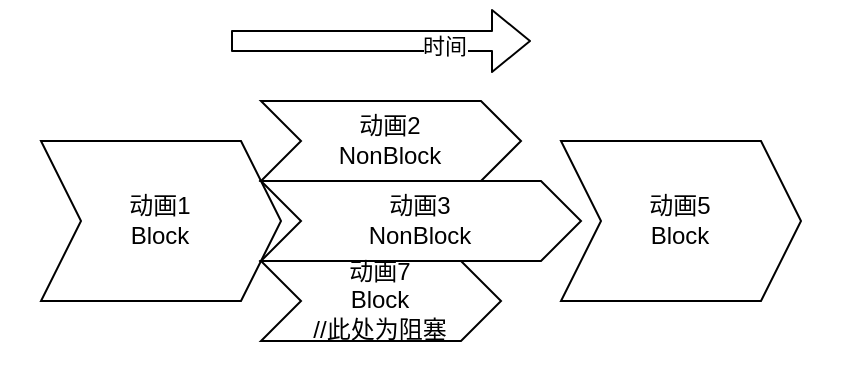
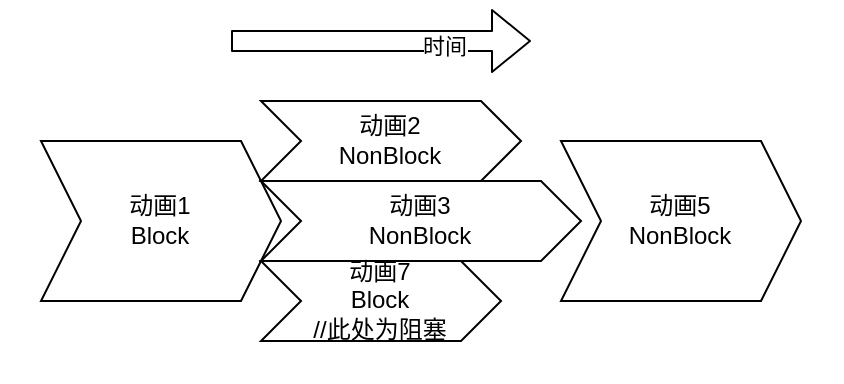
  <mxCell id="0" />
  <mxCell id="1" parent="0" />
  <mxCell id="2" value="动画1&lt;br&gt;Block" style="shape=step;perimeter=stepPerimeter;whiteSpace=wrap;html=1;fixedSize=1;" vertex="1" parent="1"><mxGeometry x="20" y="70" width="120" height="80" as="geometry" /></mxCell>
  <mxCell id="3" value="动画3&lt;br&gt;NonBlock" style="shape=step;perimeter=stepPerimeter;whiteSpace=wrap;html=1;fixedSize=1;" vertex="1" parent="1"><mxGeometry x="130" y="90" width="160" height="40" as="geometry" /></mxCell>
  <mxCell id="4" value="动画2&lt;br&gt;NonBlock" style="shape=step;perimeter=stepPerimeter;whiteSpace=wrap;html=1;fixedSize=1;" vertex="1" parent="1"><mxGeometry x="130" y="50" width="130" height="40" as="geometry" /></mxCell>
  <mxCell id="5" value="动画7&lt;br&gt;Block&lt;br&gt;//此处为阻塞" style="shape=step;perimeter=stepPerimeter;whiteSpace=wrap;html=1;fixedSize=1;" vertex="1" parent="1"><mxGeometry x="130" y="130" width="120" height="40" as="geometry" /></mxCell>
- <mxCell id="6" value="动画5&lt;br&gt;Block" style="shape=step;perimeter=stepPerimeter;whiteSpace=wrap;html=1;fixedSize=1;" vertex="1" parent="1"><mxGeometry x="280" y="70" width="120" height="80" as="geometry" /></mxCell>
+ <mxCell id="6" value="动画5&lt;br&gt;NonBlock" style="shape=step;perimeter=stepPerimeter;whiteSpace=wrap;html=1;fixedSize=1;" vertex="1" parent="1"><mxGeometry x="280" y="70" width="120" height="80" as="geometry" /></mxCell>
  <mxCell id="7" value="" style="shape=flexArrow;endArrow=classic;html=1;" edge="1" parent="1"><mxGeometry width="50" height="50" relative="1" as="geometry"><mxPoint x="115" y="20" as="sourcePoint" /><mxPoint x="265" y="20" as="targetPoint" /></mxGeometry></mxCell>
  <mxCell id="8" value="时间" style="edgeLabel;html=1;align=center;verticalAlign=middle;resizable=0;points=[];" vertex="1" connectable="0" parent="7"><mxGeometry x="0.413" y="-2" relative="1" as="geometry"><mxPoint as="offset" /></mxGeometry></mxCell>
